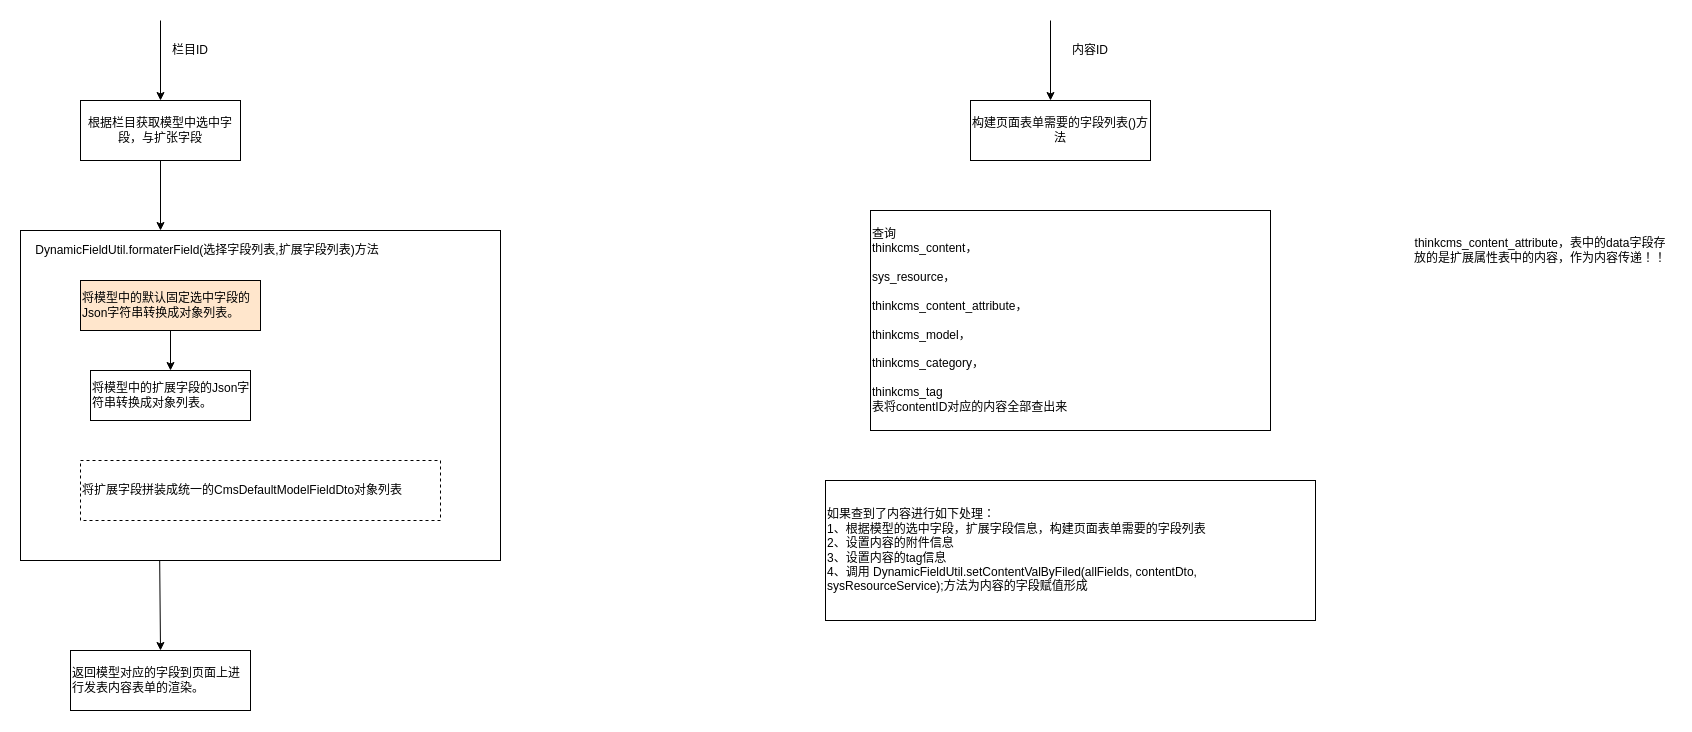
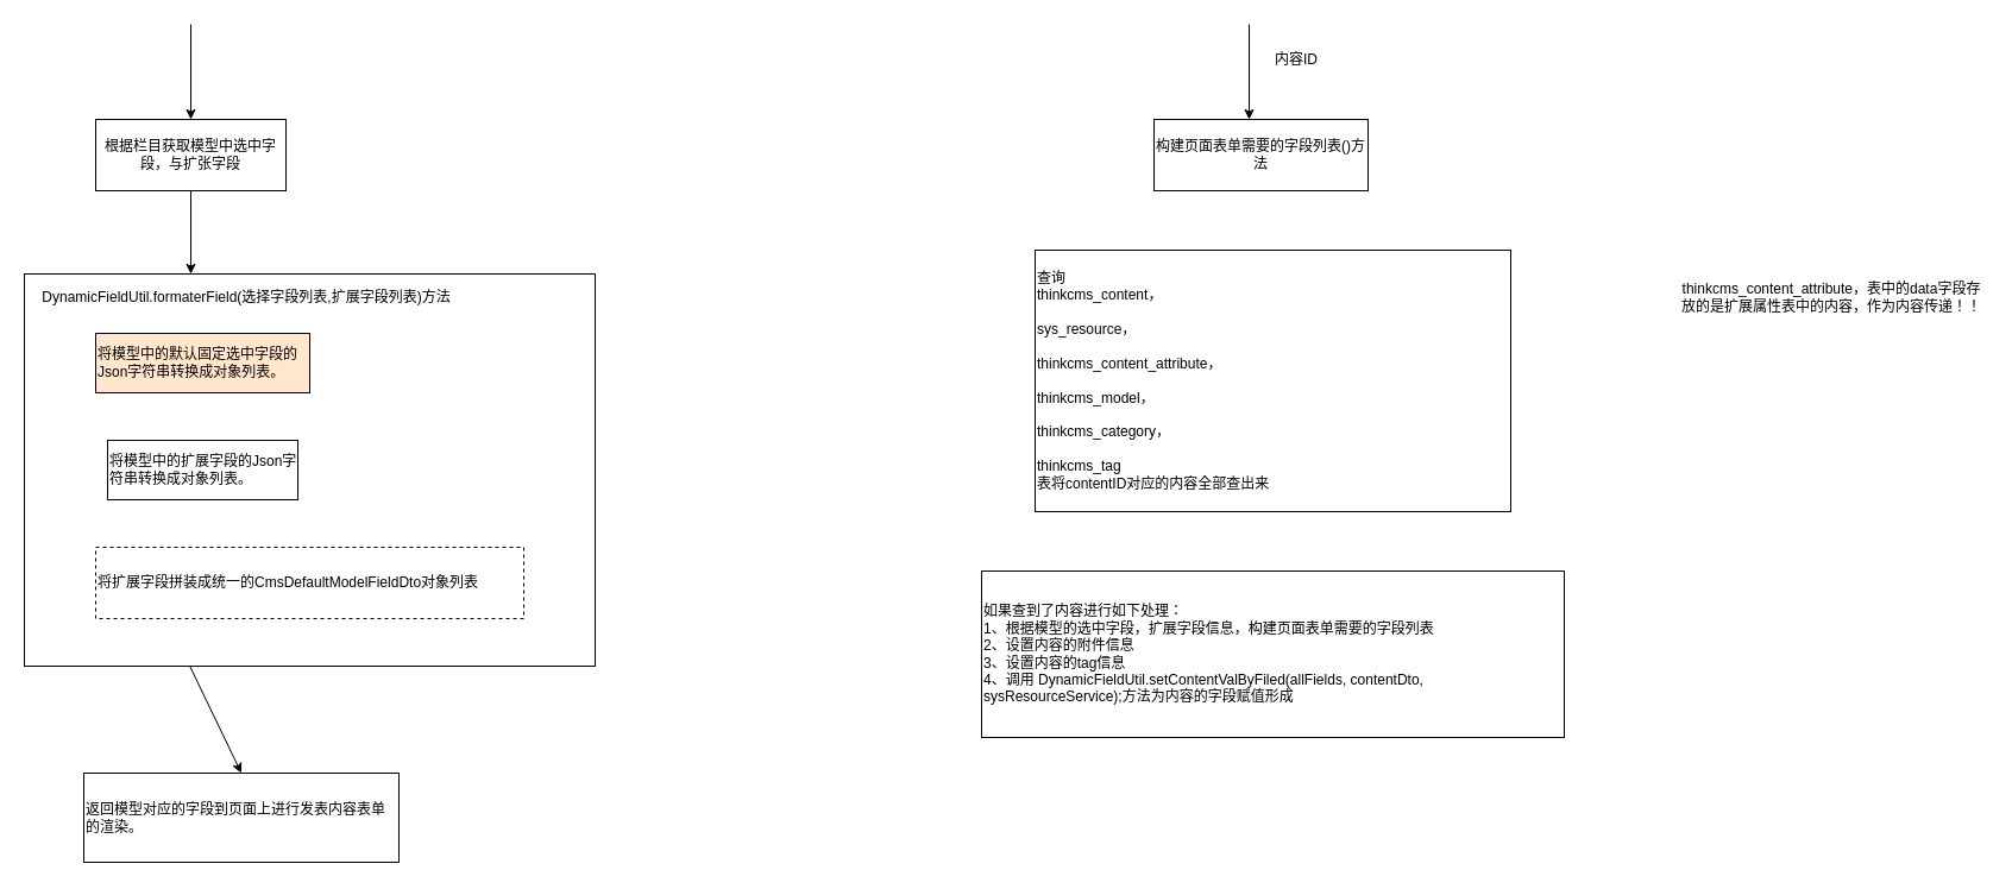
  <mxCell id="0" />
  <mxCell id="1" parent="0" />
  <mxCell id="2" value="根据栏目获取模型中选中字段，与扩张字段&lt;br&gt;" style="rounded=0;whiteSpace=wrap;html=1;" vertex="1" parent="1"><mxGeometry x="80" y="100" width="160" height="60" as="geometry" /></mxCell>
- <mxCell id="3" value="栏目ID" style="text;html=1;strokeColor=none;fillColor=none;align=center;verticalAlign=middle;whiteSpace=wrap;rounded=0;" vertex="1" parent="1"><mxGeometry x="170" y="40" width="40" height="20" as="geometry" /></mxCell>
  <mxCell id="4" value="" style="endArrow=classic;html=1;entryX=0.5;entryY=0;entryDx=0;entryDy=0;" edge="1" parent="1" target="2"><mxGeometry width="50" height="50" relative="1" as="geometry"><mxPoint x="160" y="20" as="sourcePoint" /><mxPoint x="180" y="-30" as="targetPoint" /></mxGeometry></mxCell>
  <mxCell id="5" value="" style="rounded=0;whiteSpace=wrap;html=1;" vertex="1" parent="1"><mxGeometry x="20" y="230" width="480" height="330" as="geometry" /></mxCell>
  <mxCell id="6" value="&amp;nbsp;DynamicFieldUtil.formaterField(选择字段列表,扩展字段列表)方法" style="text;html=1;strokeColor=none;fillColor=none;align=left;verticalAlign=middle;whiteSpace=wrap;rounded=0;" vertex="1" parent="1"><mxGeometry x="30" y="240" width="380" height="20" as="geometry" /></mxCell>
  <mxCell id="7" value="" style="endArrow=classic;html=1;exitX=0.5;exitY=1;exitDx=0;exitDy=0;" edge="1" parent="1" source="2"><mxGeometry width="50" height="50" relative="1" as="geometry"><mxPoint x="190" y="210" as="sourcePoint" /><mxPoint x="160" y="230" as="targetPoint" /></mxGeometry></mxCell>
  <mxCell id="8" value="将模型中的默认固定选中字段的Json字符串转换成对象列表。" style="rounded=0;whiteSpace=wrap;html=1;align=left;fillColor=#ffe6cc;" vertex="1" parent="1"><mxGeometry x="80" y="280" width="180" height="50" as="geometry" /></mxCell>
  <mxCell id="9" value="将模型中的扩展字段的Json字符串转换成对象列表。" style="rounded=0;whiteSpace=wrap;html=1;align=left;" vertex="1" parent="1"><mxGeometry x="90" y="370" width="160" height="50" as="geometry" /></mxCell>
  <mxCell id="10" value="将扩展字段拼装成统一的CmsDefaultModelFieldDto对象列表" style="rounded=0;whiteSpace=wrap;html=1;align=left;dashed=1;" vertex="1" parent="1"><mxGeometry x="80" y="460" width="360" height="60" as="geometry" /></mxCell>
- <mxCell id="11" value="返回模型对应的字段到页面上进行发表内容表单的渲染。" style="rounded=0;whiteSpace=wrap;html=1;align=left;" vertex="1" parent="1"><mxGeometry x="70" y="650" width="180" height="60" as="geometry" /></mxCell>
+ <mxCell id="11" value="返回模型对应的字段到页面上进行发表内容表单的渲染。" style="rounded=0;whiteSpace=wrap;html=1;align=left;" vertex="1" parent="1"><mxGeometry x="70" y="650" width="265" height="75" as="geometry" /></mxCell>
  <mxCell id="12" value="" style="endArrow=classic;html=1;exitX=0.29;exitY=1;exitDx=0;exitDy=0;exitPerimeter=0;entryX=0.5;entryY=0;entryDx=0;entryDy=0;" edge="1" parent="1" source="5" target="11"><mxGeometry width="50" height="50" relative="1" as="geometry"><mxPoint x="160" y="610" as="sourcePoint" /><mxPoint x="163" y="660" as="targetPoint" /></mxGeometry></mxCell>
- <mxCell id="13" value="" style="endArrow=classic;html=1;exitX=0.5;exitY=1;exitDx=0;exitDy=0;entryX=0.5;entryY=0;entryDx=0;entryDy=0;" edge="1" parent="1" source="8" target="9"><mxGeometry width="50" height="50" relative="1" as="geometry"><mxPoint x="150" y="360" as="sourcePoint" /><mxPoint x="200" y="310" as="targetPoint" /></mxGeometry></mxCell>
  <mxCell id="14" value="内容ID" style="text;html=1;strokeColor=none;fillColor=none;align=center;verticalAlign=middle;whiteSpace=wrap;rounded=0;" vertex="1" parent="1"><mxGeometry x="1070" y="40" width="40" height="20" as="geometry" /></mxCell>
  <mxCell id="15" value="" style="endArrow=classic;html=1;" edge="1" parent="1"><mxGeometry width="50" height="50" relative="1" as="geometry"><mxPoint x="1050" y="20" as="sourcePoint" /><mxPoint x="1050" y="100" as="targetPoint" /></mxGeometry></mxCell>
  <mxCell id="16" value="构建页面表单需要的字段列表()方法" style="rounded=0;whiteSpace=wrap;html=1;" vertex="1" parent="1"><mxGeometry x="970" y="100" width="180" height="60" as="geometry" /></mxCell>
  <mxCell id="17" value="查询&lt;br&gt;&lt;span&gt;thinkcms_content，&lt;/span&gt;&lt;div&gt;&lt;br&gt;&lt;/div&gt;&lt;div&gt;sys_resource，&lt;/div&gt;&lt;div&gt;&lt;br&gt;&lt;/div&gt;&lt;div&gt;thinkcms_content_attribute，&lt;/div&gt;&lt;div&gt;&lt;br&gt;&lt;/div&gt;&lt;div&gt;thinkcms_model，&lt;/div&gt;&lt;div&gt;&lt;br&gt;&lt;/div&gt;&lt;div&gt;thinkcms_category，&lt;/div&gt;&lt;div&gt;&lt;br&gt;&lt;/div&gt;&lt;div&gt;thinkcms_tag&lt;/div&gt;&lt;div&gt;表将contentID对应的内容全部查出来&lt;/div&gt;" style="rounded=0;whiteSpace=wrap;html=1;align=left;" vertex="1" parent="1"><mxGeometry x="870" y="210" width="400" height="220" as="geometry" /></mxCell>
  <mxCell id="18" value="如果查到了内容进行如下处理：&lt;br&gt;1、根据模型的选中字段，扩展字段信息，构建页面表单需要的字段列表&lt;br&gt;2、设置内容的附件信息&lt;br&gt;3、设置内容的tag信息&lt;br&gt;4、调用&amp;nbsp;DynamicFieldUtil.setContentValByFiled(allFields, contentDto, sysResourceService);方法为内容的字段赋值形成" style="rounded=0;whiteSpace=wrap;html=1;align=left;" vertex="1" parent="1"><mxGeometry x="825" y="480" width="490" height="140" as="geometry" /></mxCell>
  <mxCell id="19" value="&lt;span style=&quot;text-align: left&quot;&gt;thinkcms_content_attribute，表中的data字段存放的是扩展属性表中的内容，作为内容传递！！&lt;/span&gt;" style="text;html=1;strokeColor=none;fillColor=none;align=center;verticalAlign=middle;whiteSpace=wrap;rounded=0;" vertex="1" parent="1"><mxGeometry x="1410" y="210" width="260" height="80" as="geometry" /></mxCell>
